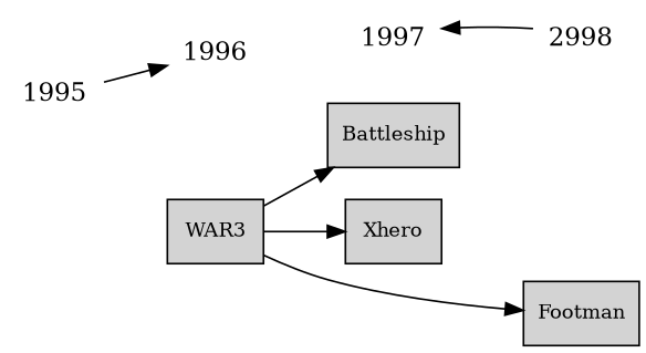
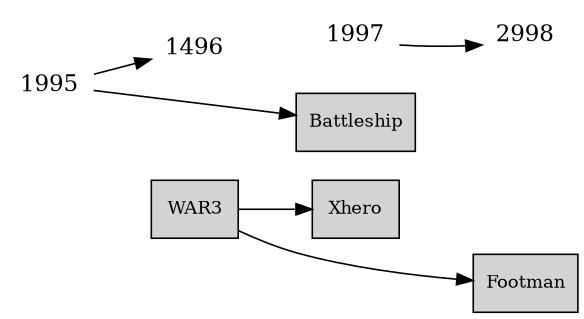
  digraph {
    rankdir=LR
    node [shape=plaintext]
    1995
-   1996
+   1996 [label=1496]
    1997
    n4 [label=2998]
    WAR3 [fontsize=11 shape=box style=filled]
    Xhero [fontsize=11 shape=box style=filled]
    Battleship [fontsize=11 shape=box style=filled]
    Footman [fontsize=11 shape=box style=filled]
    subgraph sub_1 {
      1995
      1996
      1997
      n4
    }
    subgraph sub_2 {
      WAR3
      Xhero
      Battleship
      Footman
    }
    subgraph sub_3 {
      rank=same
      1996
      WAR3
    }
    subgraph sub_4 {
      rank=same
      1997
      Xhero
      Battleship
    }
    subgraph sub_5 {
      rank=same
      n4
      Footman
    }
    1995 -> 1996
-   n4 -> 1997
+   1997 -> n4
    WAR3 -> Xhero
-   WAR3 -> Battleship
+   1995 -> Battleship
    WAR3 -> Footman
  }
